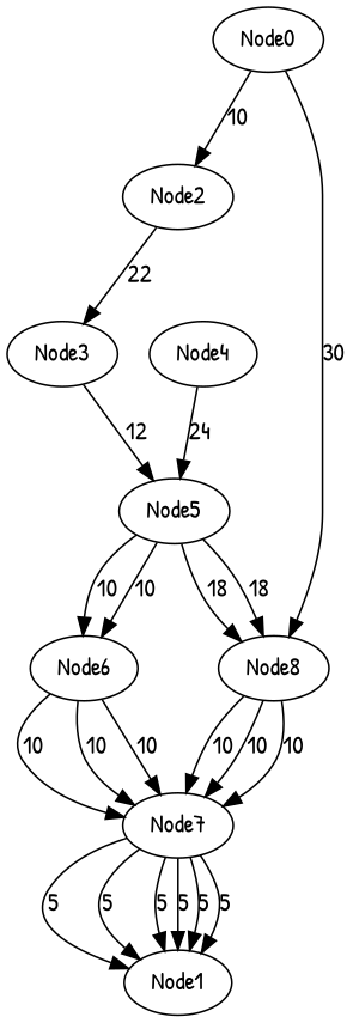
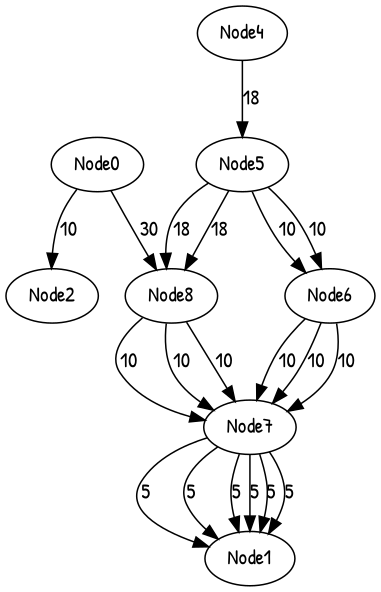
  digraph {
    fontname="Patrick Hand"
    node [fontname="Patrick Hand"]
    edge [fontname="Patrick Hand"]
    Node0
    Node2
    Node8
-   Node3
    Node5
    Node4
    Node6
    Node7
    Node1
    Node0 -> Node2 [label=10]
    Node0 -> Node8 [label=30]
-   Node2 -> Node3 [label=22]
    Node8 -> Node7 [label=10]
    Node8 -> Node7 [label=10]
    Node8 -> Node7 [label=10]
-   Node3 -> Node5 [label=12]
    Node5 -> Node8 [label=18]
    Node5 -> Node8 [label=18]
    Node5 -> Node6 [label=10]
    Node5 -> Node6 [label=10]
-   Node4 -> Node5 [label=24]
+   Node4 -> Node5 [label=18]
    Node6 -> Node7 [label=10]
    Node6 -> Node7 [label=10]
    Node6 -> Node7 [label=10]
    Node7 -> Node1 [label=5]
    Node7 -> Node1 [label=5]
    Node7 -> Node1 [label=5]
    Node7 -> Node1 [label=5]
    Node7 -> Node1 [label=5]
    Node7 -> Node1 [label=5]
  }
